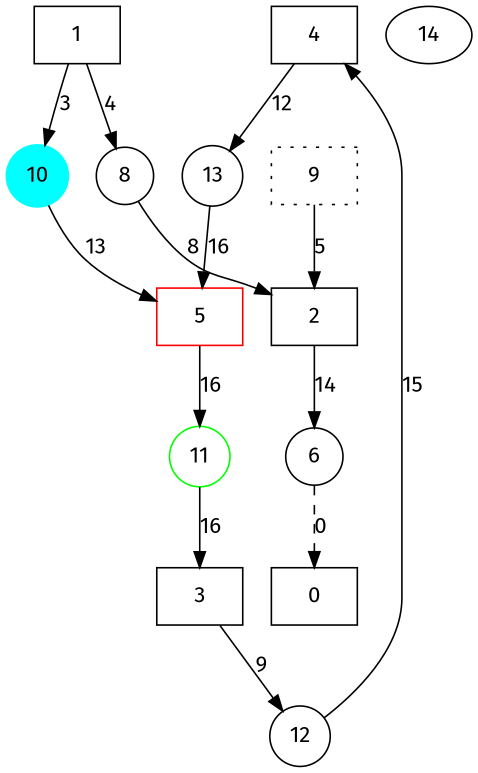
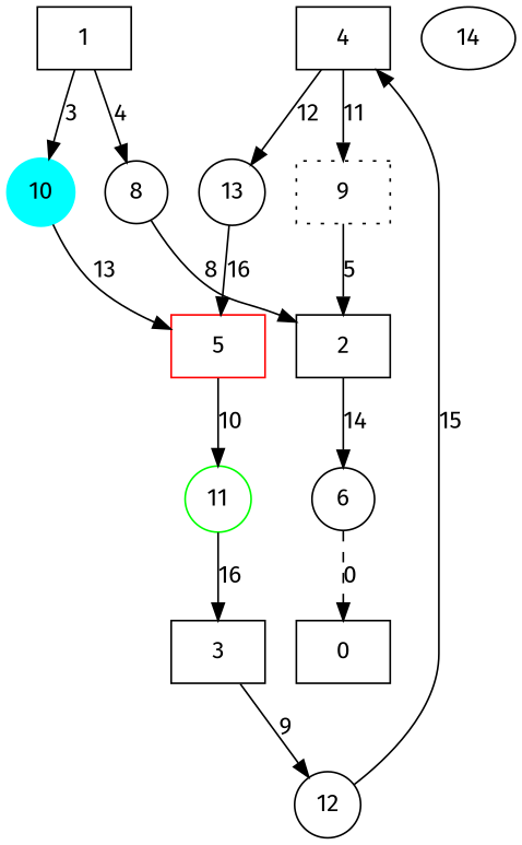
  digraph {
    fontname="Fira Sans"
    node [fontname="Fira Sans" shape=box]
    edge [fontname="Fira Sans"]
    8 [shape=circle]
    1
    10 [color=cyan shape=circle style=filled]
    2
    5 [color=red]
    6 [shape=circle]
    0
    12 [shape=circle]
    3
    4
    9 [style=dotted]
    13 [shape=circle]
    11 [color=green shape=circle]
    14 [shape=""]
    8 -> 2 [label=8]
    1 -> 8 [label=4]
    1 -> 10 [label=3]
    10 -> 5 [label=13]
    2 -> 6 [label=14]
-   5 -> 11 [label=16]
+   5 -> 11 [label=10]
    6 -> 0 [label=0 style=dashed]
    12 -> 4 [label=15]
    3 -> 12 [label=9]
+   4 -> 9 [label=11]
    4 -> 13 [label=12]
    9 -> 2 [label=5]
    13 -> 5 [label=16]
    11 -> 3 [label=16]
  }
